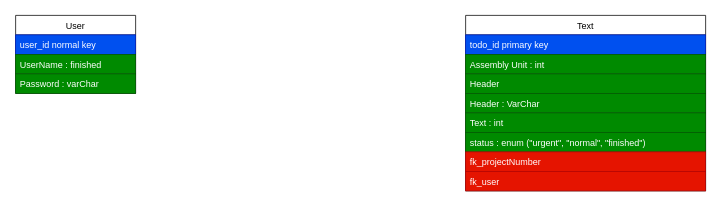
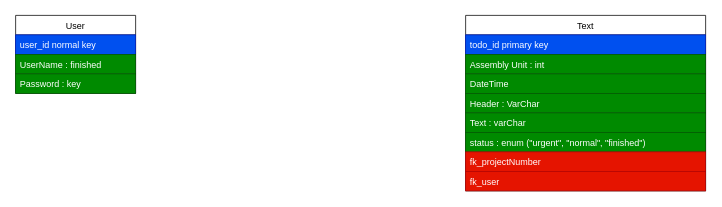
  <mxCell id="0" />
  <mxCell id="1" parent="0" />
  <mxCell id="2" value="User" style="swimlane;fontStyle=0;childLayout=stackLayout;horizontal=1;startSize=26;horizontalStack=0;resizeParent=1;resizeParentMax=0;resizeLast=0;collapsible=1;marginBottom=0;" vertex="1" parent="1"><mxGeometry x="20" y="20" width="160" height="104" as="geometry" /></mxCell>
  <mxCell id="3" value="user_id normal key" style="text;strokeColor=#001DBC;fillColor=#0050ef;align=left;verticalAlign=top;spacingLeft=4;spacingRight=4;overflow=hidden;rotatable=0;points=[[0,0.5],[1,0.5]];portConstraint=eastwest;fontColor=#ffffff;" vertex="1" parent="2"><mxGeometry y="26" width="160" height="26" as="geometry" /></mxCell>
  <mxCell id="4" value="UserName : finished" style="text;align=left;verticalAlign=top;spacingLeft=4;spacingRight=4;overflow=hidden;rotatable=0;points=[[0,0.5],[1,0.5]];portConstraint=eastwest;fillColor=#008a00;strokeColor=#005700;fontColor=#ffffff;" vertex="1" parent="2"><mxGeometry y="52" width="160" height="26" as="geometry" /></mxCell>
- <mxCell id="5" value="Password : varChar" style="text;strokeColor=#005700;fillColor=#008a00;align=left;verticalAlign=top;spacingLeft=4;spacingRight=4;overflow=hidden;rotatable=0;points=[[0,0.5],[1,0.5]];portConstraint=eastwest;fontColor=#ffffff;" vertex="1" parent="2"><mxGeometry y="78" width="160" height="26" as="geometry" /></mxCell>
+ <mxCell id="5" value="Password : key" style="text;strokeColor=#005700;fillColor=#008a00;align=left;verticalAlign=top;spacingLeft=4;spacingRight=4;overflow=hidden;rotatable=0;points=[[0,0.5],[1,0.5]];portConstraint=eastwest;fontColor=#ffffff;" vertex="1" parent="2"><mxGeometry y="78" width="160" height="26" as="geometry" /></mxCell>
  <mxCell id="6" value="Text" style="swimlane;fontStyle=0;childLayout=stackLayout;horizontal=1;startSize=26;horizontalStack=0;resizeParent=1;resizeParentMax=0;resizeLast=0;collapsible=1;marginBottom=0;" vertex="1" parent="1"><mxGeometry x="620" y="20" width="320" height="234" as="geometry" /></mxCell>
  <mxCell id="7" value="todo_id primary key" style="text;strokeColor=#001DBC;fillColor=#0050ef;align=left;verticalAlign=top;spacingLeft=4;spacingRight=4;overflow=hidden;rotatable=0;points=[[0,0.5],[1,0.5]];portConstraint=eastwest;fontColor=#ffffff;" vertex="1" parent="6"><mxGeometry y="26" width="320" height="26" as="geometry" /></mxCell>
  <mxCell id="8" value="Assembly Unit : int" style="text;align=left;verticalAlign=top;spacingLeft=4;spacingRight=4;overflow=hidden;rotatable=0;points=[[0,0.5],[1,0.5]];portConstraint=eastwest;fillColor=#008a00;strokeColor=#005700;fontColor=#ffffff;" vertex="1" parent="6"><mxGeometry y="52" width="320" height="26" as="geometry" /></mxCell>
- <mxCell id="9" value="Header" style="text;strokeColor=#005700;fillColor=#008a00;align=left;verticalAlign=top;spacingLeft=4;spacingRight=4;overflow=hidden;rotatable=0;points=[[0,0.5],[1,0.5]];portConstraint=eastwest;fontColor=#ffffff;" vertex="1" parent="6"><mxGeometry y="78" width="320" height="26" as="geometry" /></mxCell>
+ <mxCell id="9" value="DateTime" style="text;strokeColor=#005700;fillColor=#008a00;align=left;verticalAlign=top;spacingLeft=4;spacingRight=4;overflow=hidden;rotatable=0;points=[[0,0.5],[1,0.5]];portConstraint=eastwest;fontColor=#ffffff;" vertex="1" parent="6"><mxGeometry y="78" width="320" height="26" as="geometry" /></mxCell>
  <mxCell id="10" value="Header : VarChar" style="text;strokeColor=#005700;fillColor=#008a00;align=left;verticalAlign=top;spacingLeft=4;spacingRight=4;overflow=hidden;rotatable=0;points=[[0,0.5],[1,0.5]];portConstraint=eastwest;fontColor=#ffffff;" vertex="1" parent="6"><mxGeometry y="104" width="320" height="26" as="geometry" /></mxCell>
- <mxCell id="11" value="Text : int" style="text;strokeColor=#005700;fillColor=#008a00;align=left;verticalAlign=top;spacingLeft=4;spacingRight=4;overflow=hidden;rotatable=0;points=[[0,0.5],[1,0.5]];portConstraint=eastwest;fontColor=#ffffff;" vertex="1" parent="6"><mxGeometry y="130" width="320" height="26" as="geometry" /></mxCell>
+ <mxCell id="11" value="Text : varChar" style="text;strokeColor=#005700;fillColor=#008a00;align=left;verticalAlign=top;spacingLeft=4;spacingRight=4;overflow=hidden;rotatable=0;points=[[0,0.5],[1,0.5]];portConstraint=eastwest;fontColor=#ffffff;" vertex="1" parent="6"><mxGeometry y="130" width="320" height="26" as="geometry" /></mxCell>
  <mxCell id="12" value="status : enum (&quot;urgent&quot;, &quot;normal&quot;, &quot;finished&quot;)" style="text;strokeColor=#005700;fillColor=#008a00;align=left;verticalAlign=top;spacingLeft=4;spacingRight=4;overflow=hidden;rotatable=0;points=[[0,0.5],[1,0.5]];portConstraint=eastwest;fontColor=#ffffff;" vertex="1" parent="6"><mxGeometry y="156" width="320" height="26" as="geometry" /></mxCell>
  <mxCell id="13" value="fk_projectNumber" style="text;strokeColor=#B20000;fillColor=#e51400;align=left;verticalAlign=top;spacingLeft=4;spacingRight=4;overflow=hidden;rotatable=0;points=[[0,0.5],[1,0.5]];portConstraint=eastwest;fontColor=#ffffff;" vertex="1" parent="6"><mxGeometry y="182" width="320" height="26" as="geometry" /></mxCell>
  <mxCell id="14" value="fk_user" style="text;strokeColor=#B20000;fillColor=#e51400;align=left;verticalAlign=top;spacingLeft=4;spacingRight=4;overflow=hidden;rotatable=0;points=[[0,0.5],[1,0.5]];portConstraint=eastwest;fontColor=#ffffff;" vertex="1" parent="6"><mxGeometry y="208" width="320" height="26" as="geometry" /></mxCell>
